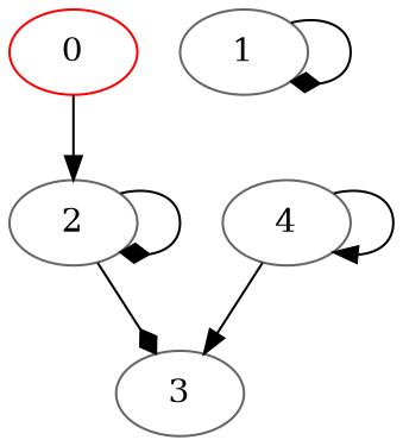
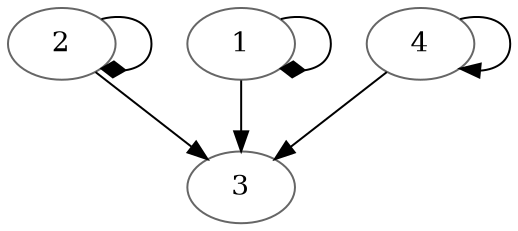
  digraph {
    node [color=gray40]
    edge [arrowhead=normal]
-   0 [color=red props=x]
    2 [props=b]
    1 [props=a]
    3 [props=c]
    4 [props=d]
-   0 -> 2
    2 -> 2 [arrowhead=diamond updates="w += 1"]
-   2 -> 3 [arrowhead=diamond updates="u += 1"]
+   2 -> 3 [updates="u += 1"]
    1 -> 1 [arrowhead=diamond updates="v += 1"]
+   1 -> 3 [updates="u += 1"]
    4 -> 3 [guards="[u>0,v>=10],[u>0,w>=10]"]
    4 -> 4
  }
